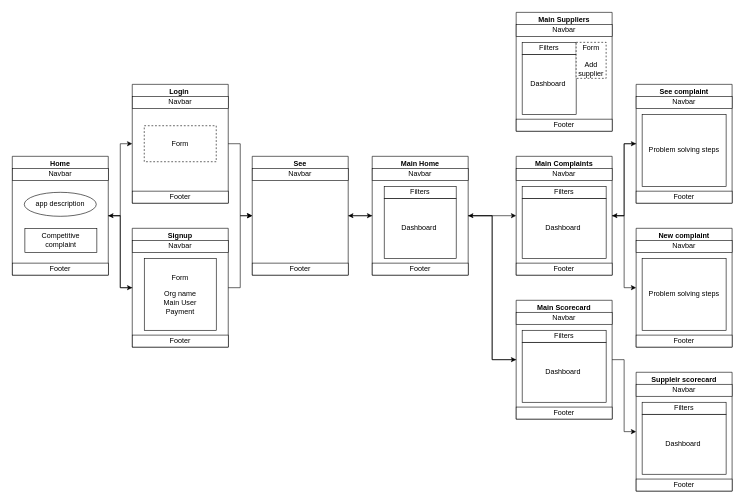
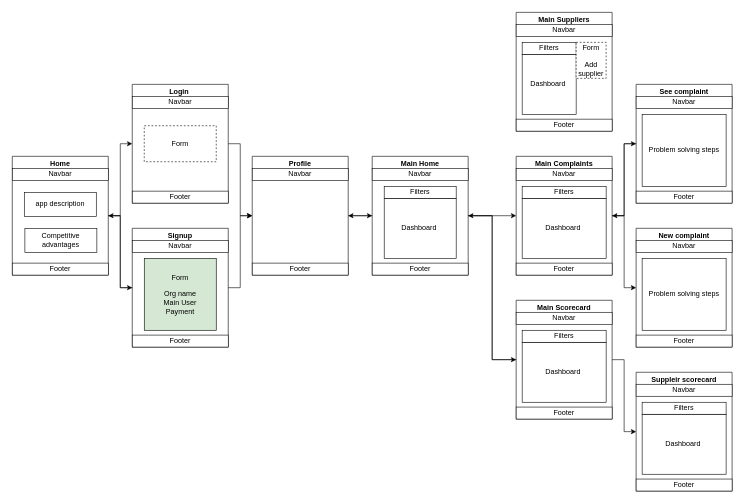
  <mxCell id="0" />
  <mxCell id="1" parent="0" />
  <mxCell id="2" style="edgeStyle=orthogonalEdgeStyle;rounded=0;orthogonalLoop=1;jettySize=auto;html=1;exitX=1;exitY=0.5;exitDx=0;exitDy=0;entryX=0;entryY=0.5;entryDx=0;entryDy=0;" edge="1" parent="1" source="4" target="16"><mxGeometry relative="1" as="geometry" /></mxCell>
  <mxCell id="3" style="edgeStyle=orthogonalEdgeStyle;rounded=0;orthogonalLoop=1;jettySize=auto;html=1;exitX=1;exitY=0.5;exitDx=0;exitDy=0;entryX=0;entryY=0.5;entryDx=0;entryDy=0;" edge="1" parent="1" source="4" target="11"><mxGeometry relative="1" as="geometry" /></mxCell>
  <mxCell id="4" value="Home" style="swimlane;whiteSpace=wrap;html=1;startSize=23;" vertex="1" parent="1"><mxGeometry x="20" y="260" width="160" height="198" as="geometry"><mxRectangle x="40" y="42" width="190" height="30" as="alternateBounds" /></mxGeometry></mxCell>
- <mxCell id="5" value="app description" style="ellipse;whiteSpace=wrap;html=1;" vertex="1" parent="4"><mxGeometry x="20" y="60" width="120" height="40" as="geometry" /></mxCell>
- <mxCell id="6" value="Competitive complaint" style="rounded=0;whiteSpace=wrap;html=1;" vertex="1" parent="4"><mxGeometry x="21" y="120" width="120" height="40" as="geometry" /></mxCell>
+ <mxCell id="5" value="app description" style="rounded=0;whiteSpace=wrap;html=1;" vertex="1" parent="4"><mxGeometry x="20" y="60" width="120" height="40" as="geometry" /></mxCell>
+ <mxCell id="6" value="Competitive advantages" style="rounded=0;whiteSpace=wrap;html=1;" vertex="1" parent="4"><mxGeometry x="21" y="120" width="120" height="40" as="geometry" /></mxCell>
  <mxCell id="7" value="Footer" style="rounded=0;whiteSpace=wrap;html=1;" vertex="1" parent="4"><mxGeometry y="178" width="160" height="20" as="geometry" /></mxCell>
  <mxCell id="8" value="Navbar" style="rounded=0;whiteSpace=wrap;html=1;" vertex="1" parent="4"><mxGeometry y="20" width="160" height="20" as="geometry" /></mxCell>
  <mxCell id="9" style="edgeStyle=orthogonalEdgeStyle;rounded=0;orthogonalLoop=1;jettySize=auto;html=1;exitX=1;exitY=0.5;exitDx=0;exitDy=0;entryX=0;entryY=0.5;entryDx=0;entryDy=0;" edge="1" parent="1" source="11" target="21"><mxGeometry relative="1" as="geometry" /></mxCell>
  <mxCell id="10" style="edgeStyle=orthogonalEdgeStyle;rounded=0;orthogonalLoop=1;jettySize=auto;html=1;exitX=0;exitY=0.5;exitDx=0;exitDy=0;entryX=1;entryY=0.5;entryDx=0;entryDy=0;" edge="1" parent="1" source="11" target="4"><mxGeometry relative="1" as="geometry" /></mxCell>
  <mxCell id="11" value="Signup" style="swimlane;whiteSpace=wrap;html=1;startSize=23;" vertex="1" parent="1"><mxGeometry x="220" y="380" width="160" height="198" as="geometry"><mxRectangle x="40" y="42" width="190" height="30" as="alternateBounds" /></mxGeometry></mxCell>
- <mxCell id="12" value="Form&lt;br&gt;&lt;br&gt;Org name&lt;br&gt;Main User&lt;br&gt;Payment" style="rounded=0;whiteSpace=wrap;html=1;" vertex="1" parent="11"><mxGeometry x="20" y="50" width="120" height="120" as="geometry" /></mxCell>
+ <mxCell id="12" value="Form&lt;br&gt;&lt;br&gt;Org name&lt;br&gt;Main User&lt;br&gt;Payment" style="rounded=0;whiteSpace=wrap;html=1;fillColor=#d5e8d4;" vertex="1" parent="11"><mxGeometry x="20" y="50" width="120" height="120" as="geometry" /></mxCell>
  <mxCell id="13" value="Footer" style="rounded=0;whiteSpace=wrap;html=1;" vertex="1" parent="11"><mxGeometry y="178" width="160" height="20" as="geometry" /></mxCell>
  <mxCell id="14" value="Navbar" style="rounded=0;whiteSpace=wrap;html=1;" vertex="1" parent="11"><mxGeometry y="20" width="160" height="20" as="geometry" /></mxCell>
  <mxCell id="15" style="edgeStyle=orthogonalEdgeStyle;rounded=0;orthogonalLoop=1;jettySize=auto;html=1;exitX=1;exitY=0.5;exitDx=0;exitDy=0;entryX=0;entryY=0.5;entryDx=0;entryDy=0;" edge="1" parent="1" source="16" target="21"><mxGeometry relative="1" as="geometry" /></mxCell>
  <mxCell id="16" value="Login&amp;nbsp;" style="swimlane;whiteSpace=wrap;html=1;startSize=23;" vertex="1" parent="1"><mxGeometry x="220" y="140" width="160" height="198" as="geometry"><mxRectangle x="40" y="42" width="190" height="30" as="alternateBounds" /></mxGeometry></mxCell>
  <mxCell id="17" value="Form" style="rounded=0;whiteSpace=wrap;html=1;dashed=1;" vertex="1" parent="16"><mxGeometry x="20" y="69" width="120" height="60" as="geometry" /></mxCell>
  <mxCell id="18" value="Footer" style="rounded=0;whiteSpace=wrap;html=1;" vertex="1" parent="16"><mxGeometry y="178" width="160" height="20" as="geometry" /></mxCell>
  <mxCell id="19" value="Navbar" style="rounded=0;whiteSpace=wrap;html=1;" vertex="1" parent="16"><mxGeometry y="20" width="160" height="20" as="geometry" /></mxCell>
  <mxCell id="20" style="edgeStyle=orthogonalEdgeStyle;rounded=0;orthogonalLoop=1;jettySize=auto;html=1;exitX=1;exitY=0.5;exitDx=0;exitDy=0;entryX=0;entryY=0.5;entryDx=0;entryDy=0;" edge="1" parent="1" source="21" target="27"><mxGeometry relative="1" as="geometry" /></mxCell>
- <mxCell id="21" value="See" style="swimlane;whiteSpace=wrap;html=1;startSize=23;" vertex="1" parent="1"><mxGeometry x="420" y="260" width="160" height="198" as="geometry"><mxRectangle x="40" y="42" width="190" height="30" as="alternateBounds" /></mxGeometry></mxCell>
+ <mxCell id="21" value="Profile" style="swimlane;whiteSpace=wrap;html=1;startSize=23;" vertex="1" parent="1"><mxGeometry x="420" y="260" width="160" height="198" as="geometry"><mxRectangle x="40" y="42" width="190" height="30" as="alternateBounds" /></mxGeometry></mxCell>
  <mxCell id="22" value="Footer" style="rounded=0;whiteSpace=wrap;html=1;" vertex="1" parent="21"><mxGeometry y="178" width="160" height="20" as="geometry" /></mxCell>
  <mxCell id="23" value="Navbar" style="rounded=0;whiteSpace=wrap;html=1;" vertex="1" parent="21"><mxGeometry y="20" width="160" height="20" as="geometry" /></mxCell>
  <mxCell id="24" style="edgeStyle=orthogonalEdgeStyle;rounded=0;orthogonalLoop=1;jettySize=auto;html=1;exitX=0;exitY=0.5;exitDx=0;exitDy=0;entryX=1;entryY=0.5;entryDx=0;entryDy=0;" edge="1" parent="1" source="27" target="21"><mxGeometry relative="1" as="geometry" /></mxCell>
  <mxCell id="25" style="edgeStyle=orthogonalEdgeStyle;rounded=0;orthogonalLoop=1;jettySize=auto;html=1;exitX=1;exitY=0.5;exitDx=0;exitDy=0;entryX=0;entryY=0.5;entryDx=0;entryDy=0;" edge="1" parent="1" source="27" target="40"><mxGeometry relative="1" as="geometry" /></mxCell>
  <mxCell id="26" style="edgeStyle=orthogonalEdgeStyle;rounded=0;orthogonalLoop=1;jettySize=auto;html=1;exitX=1;exitY=0.5;exitDx=0;exitDy=0;entryX=0;entryY=0.5;entryDx=0;entryDy=0;" edge="1" parent="1" source="27" target="56"><mxGeometry relative="1" as="geometry" /></mxCell>
  <mxCell id="27" value="Main Home" style="swimlane;whiteSpace=wrap;html=1;startSize=23;" vertex="1" parent="1"><mxGeometry x="620" y="260" width="160" height="198" as="geometry"><mxRectangle x="40" y="42" width="190" height="30" as="alternateBounds" /></mxGeometry></mxCell>
  <mxCell id="28" value="Dashboard&amp;nbsp;" style="rounded=0;whiteSpace=wrap;html=1;" vertex="1" parent="27"><mxGeometry x="20" y="70" width="120" height="100" as="geometry" /></mxCell>
  <mxCell id="29" value="Footer" style="rounded=0;whiteSpace=wrap;html=1;" vertex="1" parent="27"><mxGeometry y="178" width="160" height="20" as="geometry" /></mxCell>
  <mxCell id="30" value="Navbar" style="rounded=0;whiteSpace=wrap;html=1;" vertex="1" parent="27"><mxGeometry y="20" width="160" height="20" as="geometry" /></mxCell>
  <mxCell id="31" value="Filters" style="rounded=0;whiteSpace=wrap;html=1;" vertex="1" parent="27"><mxGeometry x="20" y="50" width="120" height="20" as="geometry" /></mxCell>
  <mxCell id="32" value="Main Suppliers" style="swimlane;whiteSpace=wrap;html=1;startSize=23;" vertex="1" parent="1"><mxGeometry x="860" y="20" width="160" height="198" as="geometry"><mxRectangle x="40" y="42" width="190" height="30" as="alternateBounds" /></mxGeometry></mxCell>
  <mxCell id="33" value="Dashboard&amp;nbsp;" style="rounded=0;whiteSpace=wrap;html=1;" vertex="1" parent="32"><mxGeometry x="10" y="70" width="90" height="100" as="geometry" /></mxCell>
  <mxCell id="34" value="Footer" style="rounded=0;whiteSpace=wrap;html=1;" vertex="1" parent="32"><mxGeometry y="178" width="160" height="20" as="geometry" /></mxCell>
  <mxCell id="35" value="Navbar" style="rounded=0;whiteSpace=wrap;html=1;" vertex="1" parent="32"><mxGeometry y="20" width="160" height="20" as="geometry" /></mxCell>
  <mxCell id="36" value="Filters" style="rounded=0;whiteSpace=wrap;html=1;" vertex="1" parent="32"><mxGeometry x="10" y="50" width="90" height="20" as="geometry" /></mxCell>
  <mxCell id="37" value="Form&lt;br&gt;&lt;br&gt;Add&lt;br&gt;supplier" style="rounded=0;whiteSpace=wrap;html=1;dashed=1;" vertex="1" parent="32"><mxGeometry x="100" y="50" width="50" height="60" as="geometry" /></mxCell>
  <mxCell id="38" style="edgeStyle=orthogonalEdgeStyle;rounded=0;orthogonalLoop=1;jettySize=auto;html=1;exitX=1;exitY=0.5;exitDx=0;exitDy=0;entryX=0;entryY=0.5;entryDx=0;entryDy=0;" edge="1" parent="1" source="40" target="46"><mxGeometry relative="1" as="geometry" /></mxCell>
  <mxCell id="39" style="edgeStyle=orthogonalEdgeStyle;rounded=0;orthogonalLoop=1;jettySize=auto;html=1;exitX=1;exitY=0.5;exitDx=0;exitDy=0;entryX=0;entryY=0.5;entryDx=0;entryDy=0;" edge="1" parent="1" source="40" target="50"><mxGeometry relative="1" as="geometry" /></mxCell>
  <mxCell id="40" value="Main Complaints" style="swimlane;whiteSpace=wrap;html=1;startSize=23;" vertex="1" parent="1"><mxGeometry x="860" y="260" width="160" height="198" as="geometry"><mxRectangle x="40" y="42" width="190" height="30" as="alternateBounds" /></mxGeometry></mxCell>
  <mxCell id="41" value="Dashboard&amp;nbsp;" style="rounded=0;whiteSpace=wrap;html=1;" vertex="1" parent="40"><mxGeometry x="10" y="70" width="140" height="100" as="geometry" /></mxCell>
  <mxCell id="42" value="Footer" style="rounded=0;whiteSpace=wrap;html=1;" vertex="1" parent="40"><mxGeometry y="178" width="160" height="20" as="geometry" /></mxCell>
  <mxCell id="43" value="Navbar" style="rounded=0;whiteSpace=wrap;html=1;" vertex="1" parent="40"><mxGeometry y="20" width="160" height="20" as="geometry" /></mxCell>
  <mxCell id="44" value="Filters" style="rounded=0;whiteSpace=wrap;html=1;" vertex="1" parent="40"><mxGeometry x="10" y="50" width="140" height="20" as="geometry" /></mxCell>
  <mxCell id="45" style="edgeStyle=orthogonalEdgeStyle;rounded=0;orthogonalLoop=1;jettySize=auto;html=1;exitX=0;exitY=0.5;exitDx=0;exitDy=0;entryX=1;entryY=0.5;entryDx=0;entryDy=0;" edge="1" parent="1" source="46" target="40"><mxGeometry relative="1" as="geometry" /></mxCell>
  <mxCell id="46" value="See complaint" style="swimlane;whiteSpace=wrap;html=1;startSize=23;" vertex="1" parent="1"><mxGeometry x="1060" y="140" width="160" height="198" as="geometry"><mxRectangle x="40" y="42" width="190" height="30" as="alternateBounds" /></mxGeometry></mxCell>
  <mxCell id="47" value="Problem solving steps" style="rounded=0;whiteSpace=wrap;html=1;" vertex="1" parent="46"><mxGeometry x="10" y="50" width="140" height="120" as="geometry" /></mxCell>
  <mxCell id="48" value="Footer" style="rounded=0;whiteSpace=wrap;html=1;" vertex="1" parent="46"><mxGeometry y="178" width="160" height="20" as="geometry" /></mxCell>
  <mxCell id="49" value="Navbar" style="rounded=0;whiteSpace=wrap;html=1;" vertex="1" parent="46"><mxGeometry y="20" width="160" height="20" as="geometry" /></mxCell>
  <mxCell id="50" value="New complaint" style="swimlane;whiteSpace=wrap;html=1;startSize=23;" vertex="1" parent="1"><mxGeometry x="1060" y="380" width="160" height="198" as="geometry"><mxRectangle x="40" y="42" width="190" height="30" as="alternateBounds" /></mxGeometry></mxCell>
  <mxCell id="51" value="Problem solving steps" style="rounded=0;whiteSpace=wrap;html=1;" vertex="1" parent="50"><mxGeometry x="10" y="50" width="140" height="120" as="geometry" /></mxCell>
  <mxCell id="52" value="Footer" style="rounded=0;whiteSpace=wrap;html=1;" vertex="1" parent="50"><mxGeometry y="178" width="160" height="20" as="geometry" /></mxCell>
  <mxCell id="53" value="Navbar" style="rounded=0;whiteSpace=wrap;html=1;" vertex="1" parent="50"><mxGeometry y="20" width="160" height="20" as="geometry" /></mxCell>
  <mxCell id="54" style="edgeStyle=orthogonalEdgeStyle;rounded=0;orthogonalLoop=1;jettySize=auto;html=1;exitX=1;exitY=0.5;exitDx=0;exitDy=0;entryX=0;entryY=0.5;entryDx=0;entryDy=0;" edge="1" parent="1" source="56" target="61"><mxGeometry relative="1" as="geometry" /></mxCell>
  <mxCell id="55" style="edgeStyle=orthogonalEdgeStyle;rounded=0;orthogonalLoop=1;jettySize=auto;html=1;exitX=0;exitY=0.5;exitDx=0;exitDy=0;entryX=1;entryY=0.5;entryDx=0;entryDy=0;" edge="1" parent="1" source="56" target="27"><mxGeometry relative="1" as="geometry" /></mxCell>
  <mxCell id="56" value="Main Scorecard" style="swimlane;whiteSpace=wrap;html=1;startSize=23;" vertex="1" parent="1"><mxGeometry x="860" y="500" width="160" height="198" as="geometry"><mxRectangle x="40" y="42" width="190" height="30" as="alternateBounds" /></mxGeometry></mxCell>
  <mxCell id="57" value="Dashboard&amp;nbsp;" style="rounded=0;whiteSpace=wrap;html=1;" vertex="1" parent="56"><mxGeometry x="10" y="70" width="140" height="100" as="geometry" /></mxCell>
  <mxCell id="58" value="Footer" style="rounded=0;whiteSpace=wrap;html=1;" vertex="1" parent="56"><mxGeometry y="178" width="160" height="20" as="geometry" /></mxCell>
  <mxCell id="59" value="Navbar" style="rounded=0;whiteSpace=wrap;html=1;" vertex="1" parent="56"><mxGeometry y="20" width="160" height="20" as="geometry" /></mxCell>
  <mxCell id="60" value="Filters" style="rounded=0;whiteSpace=wrap;html=1;" vertex="1" parent="56"><mxGeometry x="10" y="50" width="140" height="20" as="geometry" /></mxCell>
  <mxCell id="61" value="Suppleir scorecard" style="swimlane;whiteSpace=wrap;html=1;startSize=23;" vertex="1" parent="1"><mxGeometry x="1060" y="620" width="160" height="198" as="geometry"><mxRectangle x="40" y="42" width="190" height="30" as="alternateBounds" /></mxGeometry></mxCell>
  <mxCell id="62" value="Dashboard&amp;nbsp;" style="rounded=0;whiteSpace=wrap;html=1;" vertex="1" parent="61"><mxGeometry x="10" y="70" width="140" height="100" as="geometry" /></mxCell>
  <mxCell id="63" value="Footer" style="rounded=0;whiteSpace=wrap;html=1;" vertex="1" parent="61"><mxGeometry y="178" width="160" height="20" as="geometry" /></mxCell>
  <mxCell id="64" value="Navbar" style="rounded=0;whiteSpace=wrap;html=1;" vertex="1" parent="61"><mxGeometry y="20" width="160" height="20" as="geometry" /></mxCell>
  <mxCell id="65" value="Filters" style="rounded=0;whiteSpace=wrap;html=1;" vertex="1" parent="61"><mxGeometry x="10" y="50" width="140" height="20" as="geometry" /></mxCell>
